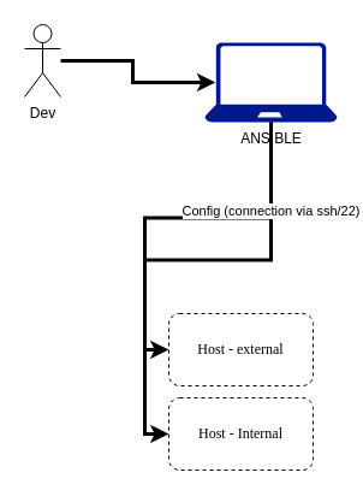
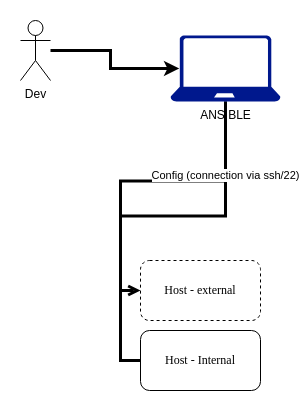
  <mxCell id="0" />
  <mxCell id="1" parent="0" />
  <mxCell id="2" value="Host - external" style="rounded=1;whiteSpace=wrap;html=1;shadow=0;strokeColor=default;strokeWidth=1;align=center;verticalAlign=middle;fontFamily=Verdana;fontSize=12;fontColor=default;labelBackgroundColor=none;fillColor=default;dashed=1;" vertex="1" parent="1"><mxGeometry x="140" y="260" width="120" height="60" as="geometry" /></mxCell>
  <mxCell id="3" value="Dev" style="shape=umlActor;verticalLabelPosition=bottom;verticalAlign=top;html=1;outlineConnect=0;" vertex="1" parent="1"><mxGeometry x="20" y="20" width="30" height="60" as="geometry" /></mxCell>
- <mxCell id="4" style="edgeStyle=orthogonalEdgeStyle;rounded=0;orthogonalLoop=1;jettySize=auto;html=1;entryX=0;entryY=0.5;entryDx=0;entryDy=0;strokeWidth=3;" edge="1" parent="1" source="7" target="9"><mxGeometry relative="1" as="geometry" /></mxCell>
- <mxCell id="5" style="edgeStyle=orthogonalEdgeStyle;rounded=0;orthogonalLoop=1;jettySize=auto;html=1;entryX=0;entryY=0.5;entryDx=0;entryDy=0;strokeWidth=3;" edge="1" parent="1" source="7" target="2"><mxGeometry relative="1" as="geometry" /></mxCell>
+ <mxCell id="4" style="edgeStyle=orthogonalEdgeStyle;rounded=0;orthogonalLoop=1;jettySize=auto;html=1;entryX=0;entryY=0.5;entryDx=0;entryDy=0;strokeWidth=3;endArrow=none;" edge="1" parent="1" source="7" target="9"><mxGeometry relative="1" as="geometry" /></mxCell>
+ <mxCell id="5" style="edgeStyle=orthogonalEdgeStyle;rounded=0;orthogonalLoop=1;jettySize=auto;html=1;entryX=0;entryY=0.5;entryDx=0;entryDy=0;strokeWidth=3;endArrow=open;" edge="1" parent="1" source="7" target="2"><mxGeometry relative="1" as="geometry" /></mxCell>
  <mxCell id="6" value="Config (connection via ssh/22)" style="edgeLabel;html=1;align=center;verticalAlign=middle;resizable=0;points=[];" vertex="1" connectable="0" parent="5"><mxGeometry x="-0.537" y="-1" relative="1" as="geometry"><mxPoint as="offset" /></mxGeometry></mxCell>
  <mxCell id="7" value="ANSIBLE" style="sketch=0;aspect=fixed;pointerEvents=1;shadow=0;dashed=0;html=1;strokeColor=none;labelPosition=center;verticalLabelPosition=bottom;verticalAlign=top;align=center;fillColor=#00188D;shape=mxgraph.azure.laptop" vertex="1" parent="1"><mxGeometry x="170" y="35" width="110" height="66" as="geometry" /></mxCell>
  <mxCell id="8" style="edgeStyle=orthogonalEdgeStyle;rounded=0;orthogonalLoop=1;jettySize=auto;html=1;entryX=0.08;entryY=0.5;entryDx=0;entryDy=0;entryPerimeter=0;strokeWidth=3;" edge="1" parent="1" source="3" target="7"><mxGeometry relative="1" as="geometry" /></mxCell>
- <mxCell id="9" value="Host - Internal" style="rounded=1;whiteSpace=wrap;html=1;shadow=0;strokeColor=default;strokeWidth=1;align=center;verticalAlign=middle;fontFamily=Verdana;fontSize=12;fontColor=default;labelBackgroundColor=none;fillColor=default;dashed=1;" vertex="1" parent="1"><mxGeometry x="140" y="330" width="120" height="60" as="geometry" /></mxCell>
+ <mxCell id="9" value="Host - Internal" style="rounded=1;whiteSpace=wrap;html=1;shadow=0;strokeColor=default;strokeWidth=1;align=center;verticalAlign=middle;fontFamily=Verdana;fontSize=12;fontColor=default;labelBackgroundColor=none;fillColor=default;" vertex="1" parent="1"><mxGeometry x="140" y="330" width="120" height="60" as="geometry" /></mxCell>
